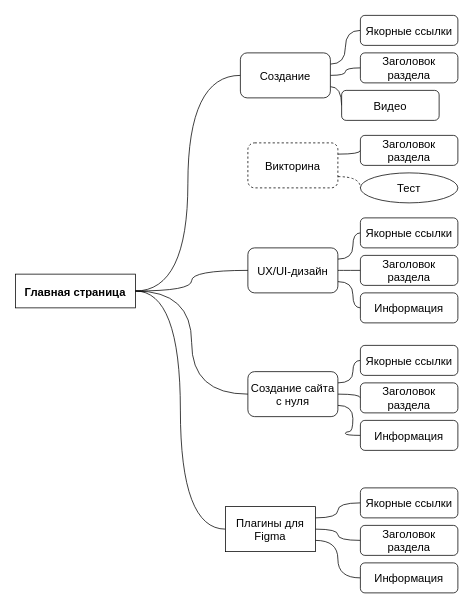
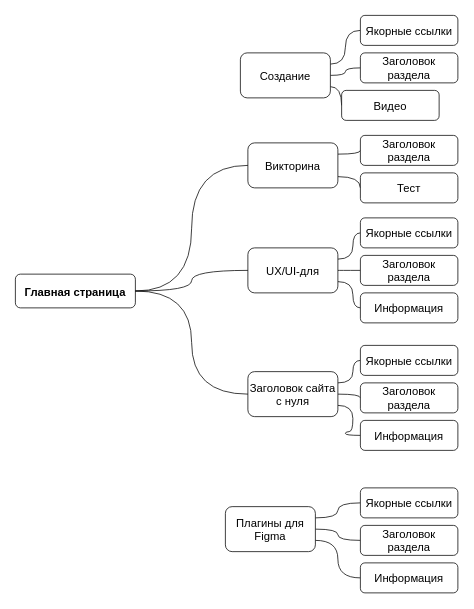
  <mxCell id="0" />
  <mxCell id="1" parent="0" />
- <mxCell id="2" style="edgeStyle=orthogonalEdgeStyle;rounded=0;orthogonalLoop=1;jettySize=auto;html=1;entryX=0;entryY=0.5;entryDx=0;entryDy=0;fontSize=15;curved=1;endArrow=none;endFill=0;" parent="1" source="4" target="19" edge="1"><mxGeometry relative="1" as="geometry" /></mxCell>
- <mxCell id="3" style="edgeStyle=orthogonalEdgeStyle;rounded=0;orthogonalLoop=1;jettySize=auto;html=1;exitX=1;exitY=0.5;exitDx=0;exitDy=0;entryX=0;entryY=0.5;entryDx=0;entryDy=0;curved=1;endArrow=none;endFill=0;" parent="1" source="4" target="26" edge="1"><mxGeometry relative="1" as="geometry" /></mxCell>
- <mxCell id="4" value="&lt;b&gt;&lt;font style=&quot;font-size: 15px&quot;&gt;Главная страница&lt;/font&gt;&lt;/b&gt;" style="whiteSpace=wrap;html=1;rounded=0;" parent="1" vertex="1"><mxGeometry x="20" y="365" width="160" height="45" as="geometry" /></mxCell>
+ <mxCell id="4" value="&lt;b&gt;&lt;font style=&quot;font-size: 15px&quot;&gt;Главная страница&lt;/font&gt;&lt;/b&gt;" style="rounded=1;whiteSpace=wrap;html=1;" parent="1" vertex="1"><mxGeometry x="20" y="365" width="160" height="45" as="geometry" /></mxCell>
  <mxCell id="5" style="edgeStyle=orthogonalEdgeStyle;curved=1;rounded=0;orthogonalLoop=1;jettySize=auto;html=1;exitX=1;exitY=0.25;exitDx=0;exitDy=0;entryX=0;entryY=0.5;entryDx=0;entryDy=0;endArrow=none;endFill=0;" edge="1" parent="1" source="7" target="39"><mxGeometry relative="1" as="geometry" /></mxCell>
- <mxCell id="6" style="edgeStyle=orthogonalEdgeStyle;curved=1;rounded=0;orthogonalLoop=1;jettySize=auto;html=1;exitX=1;exitY=0.75;exitDx=0;exitDy=0;entryX=0;entryY=0.5;entryDx=0;entryDy=0;endArrow=none;endFill=0;dashed=1;" edge="1" parent="1" source="7" target="40"><mxGeometry relative="1" as="geometry" /></mxCell>
- <mxCell id="7" value="Викторина" style="rounded=1;whiteSpace=wrap;html=1;fontSize=15;dashed=1;" parent="1" vertex="1"><mxGeometry x="330" y="190" width="120" height="60" as="geometry" /></mxCell>
+ <mxCell id="6" style="edgeStyle=orthogonalEdgeStyle;curved=1;rounded=0;orthogonalLoop=1;jettySize=auto;html=1;exitX=1;exitY=0.75;exitDx=0;exitDy=0;entryX=0;entryY=0.5;entryDx=0;entryDy=0;endArrow=none;endFill=0;" edge="1" parent="1" source="7" target="40"><mxGeometry relative="1" as="geometry" /></mxCell>
+ <mxCell id="7" value="Викторина" style="rounded=1;whiteSpace=wrap;html=1;fontSize=15;" parent="1" vertex="1"><mxGeometry x="330" y="190" width="120" height="60" as="geometry" /></mxCell>
  <mxCell id="8" style="edgeStyle=orthogonalEdgeStyle;curved=1;rounded=0;orthogonalLoop=1;jettySize=auto;html=1;exitX=1;exitY=0.25;exitDx=0;exitDy=0;entryX=0;entryY=0.5;entryDx=0;entryDy=0;endArrow=none;endFill=0;" edge="1" parent="1" source="11" target="36"><mxGeometry relative="1" as="geometry" /></mxCell>
  <mxCell id="9" style="edgeStyle=orthogonalEdgeStyle;curved=1;rounded=0;orthogonalLoop=1;jettySize=auto;html=1;exitX=1;exitY=0.5;exitDx=0;exitDy=0;entryX=0;entryY=0.5;entryDx=0;entryDy=0;endArrow=none;endFill=0;" edge="1" parent="1" source="11" target="37"><mxGeometry relative="1" as="geometry" /></mxCell>
  <mxCell id="10" style="edgeStyle=orthogonalEdgeStyle;curved=1;rounded=0;orthogonalLoop=1;jettySize=auto;html=1;exitX=1;exitY=0.75;exitDx=0;exitDy=0;entryX=0;entryY=0.5;entryDx=0;entryDy=0;endArrow=none;endFill=0;" edge="1" parent="1" source="11" target="38"><mxGeometry relative="1" as="geometry" /></mxCell>
- <mxCell id="11" value="UX/UI-дизайн" style="rounded=1;whiteSpace=wrap;html=1;fontSize=15;" parent="1" vertex="1"><mxGeometry x="330" y="330" width="120" height="60" as="geometry" /></mxCell>
+ <mxCell id="11" value="UX/UI-для" style="rounded=1;whiteSpace=wrap;html=1;fontSize=15;" parent="1" vertex="1"><mxGeometry x="330" y="330" width="120" height="60" as="geometry" /></mxCell>
  <mxCell id="12" style="edgeStyle=orthogonalEdgeStyle;curved=1;rounded=0;orthogonalLoop=1;jettySize=auto;html=1;exitX=1;exitY=0.25;exitDx=0;exitDy=0;endArrow=none;endFill=0;" edge="1" parent="1" source="15" target="33"><mxGeometry relative="1" as="geometry" /></mxCell>
  <mxCell id="13" style="edgeStyle=orthogonalEdgeStyle;curved=1;rounded=0;orthogonalLoop=1;jettySize=auto;html=1;exitX=1;exitY=0.5;exitDx=0;exitDy=0;entryX=0;entryY=0.5;entryDx=0;entryDy=0;endArrow=none;endFill=0;" edge="1" parent="1" source="15" target="34"><mxGeometry relative="1" as="geometry" /></mxCell>
  <mxCell id="14" style="edgeStyle=orthogonalEdgeStyle;curved=1;rounded=0;orthogonalLoop=1;jettySize=auto;html=1;exitX=1;exitY=0.75;exitDx=0;exitDy=0;entryX=0;entryY=0.5;entryDx=0;entryDy=0;endArrow=none;endFill=0;" edge="1" parent="1" source="15" target="35"><mxGeometry relative="1" as="geometry" /></mxCell>
- <mxCell id="15" value="Создание сайта с нуля" style="rounded=1;whiteSpace=wrap;html=1;fontSize=15;" parent="1" vertex="1"><mxGeometry x="330" y="495" width="120" height="60" as="geometry" /></mxCell>
+ <mxCell id="15" value="Заголовок сайта с нуля" style="rounded=1;whiteSpace=wrap;html=1;fontSize=15;" parent="1" vertex="1"><mxGeometry x="330" y="495" width="120" height="60" as="geometry" /></mxCell>
  <mxCell id="16" style="edgeStyle=orthogonalEdgeStyle;curved=1;rounded=0;orthogonalLoop=1;jettySize=auto;html=1;exitX=1;exitY=0.25;exitDx=0;exitDy=0;entryX=0;entryY=0.5;entryDx=0;entryDy=0;endArrow=none;endFill=0;" edge="1" parent="1" source="19" target="27"><mxGeometry relative="1" as="geometry" /></mxCell>
  <mxCell id="17" style="edgeStyle=orthogonalEdgeStyle;curved=1;rounded=0;orthogonalLoop=1;jettySize=auto;html=1;exitX=1;exitY=0.5;exitDx=0;exitDy=0;entryX=0;entryY=0.5;entryDx=0;entryDy=0;endArrow=none;endFill=0;" edge="1" parent="1" source="19" target="28"><mxGeometry relative="1" as="geometry" /></mxCell>
  <mxCell id="18" style="edgeStyle=orthogonalEdgeStyle;curved=1;rounded=0;orthogonalLoop=1;jettySize=auto;html=1;exitX=1;exitY=0.75;exitDx=0;exitDy=0;entryX=0;entryY=0.5;entryDx=0;entryDy=0;endArrow=none;endFill=0;" edge="1" parent="1" source="19" target="29"><mxGeometry relative="1" as="geometry" /></mxCell>
  <mxCell id="19" value="Создание" style="rounded=1;whiteSpace=wrap;html=1;fontSize=15;" parent="1" vertex="1"><mxGeometry x="320" y="70" width="120" height="60" as="geometry" /></mxCell>
+ <mxCell id="20" style="edgeStyle=orthogonalEdgeStyle;rounded=0;orthogonalLoop=1;jettySize=auto;html=1;entryX=0;entryY=0.5;entryDx=0;entryDy=0;fontSize=15;curved=1;endArrow=none;endFill=0;exitX=1;exitY=0.5;exitDx=0;exitDy=0;" parent="1" source="4" target="7" edge="1"><mxGeometry relative="1" as="geometry"><mxPoint x="200" y="485" as="sourcePoint" /><mxPoint x="330" y="275" as="targetPoint" /></mxGeometry></mxCell>
  <mxCell id="21" style="edgeStyle=orthogonalEdgeStyle;rounded=0;orthogonalLoop=1;jettySize=auto;html=1;entryX=0;entryY=0.5;entryDx=0;entryDy=0;fontSize=15;curved=1;endArrow=none;endFill=0;exitX=1;exitY=0.5;exitDx=0;exitDy=0;" parent="1" source="4" target="11" edge="1"><mxGeometry relative="1" as="geometry"><mxPoint x="210" y="430" as="sourcePoint" /><mxPoint x="340" y="220" as="targetPoint" /></mxGeometry></mxCell>
  <mxCell id="22" style="edgeStyle=orthogonalEdgeStyle;rounded=0;orthogonalLoop=1;jettySize=auto;html=1;entryX=0;entryY=0.5;entryDx=0;entryDy=0;fontSize=15;curved=1;endArrow=none;endFill=0;exitX=1;exitY=0.5;exitDx=0;exitDy=0;" parent="1" source="4" target="15" edge="1"><mxGeometry relative="1" as="geometry"><mxPoint x="190" y="540" as="sourcePoint" /><mxPoint x="320" y="330" as="targetPoint" /></mxGeometry></mxCell>
  <mxCell id="23" style="edgeStyle=orthogonalEdgeStyle;curved=1;rounded=0;orthogonalLoop=1;jettySize=auto;html=1;exitX=1;exitY=0.25;exitDx=0;exitDy=0;entryX=0;entryY=0.5;entryDx=0;entryDy=0;endArrow=none;endFill=0;" edge="1" parent="1" source="26" target="30"><mxGeometry relative="1" as="geometry" /></mxCell>
  <mxCell id="24" style="edgeStyle=orthogonalEdgeStyle;curved=1;rounded=0;orthogonalLoop=1;jettySize=auto;html=1;exitX=1;exitY=0.5;exitDx=0;exitDy=0;entryX=0;entryY=0.5;entryDx=0;entryDy=0;endArrow=none;endFill=0;" edge="1" parent="1" source="26" target="31"><mxGeometry relative="1" as="geometry" /></mxCell>
  <mxCell id="25" style="edgeStyle=orthogonalEdgeStyle;curved=1;rounded=0;orthogonalLoop=1;jettySize=auto;html=1;exitX=1;exitY=0.75;exitDx=0;exitDy=0;entryX=0;entryY=0.5;entryDx=0;entryDy=0;endArrow=none;endFill=0;" edge="1" parent="1" source="26" target="32"><mxGeometry relative="1" as="geometry" /></mxCell>
- <mxCell id="26" value="Плагины для Figma" style="whiteSpace=wrap;html=1;fontSize=15;rounded=0;" parent="1" vertex="1"><mxGeometry x="300" y="675" width="120" height="60" as="geometry" /></mxCell>
+ <mxCell id="26" value="Плагины для Figma" style="rounded=1;whiteSpace=wrap;html=1;fontSize=15;" parent="1" vertex="1"><mxGeometry x="300" y="675" width="120" height="60" as="geometry" /></mxCell>
  <mxCell id="27" value="Якорные ссылки" style="rounded=1;whiteSpace=wrap;html=1;fontSize=15;" vertex="1" parent="1"><mxGeometry x="480" y="20" width="130" height="40" as="geometry" /></mxCell>
  <mxCell id="28" value="Заголовок раздела" style="rounded=1;whiteSpace=wrap;html=1;fontSize=15;" vertex="1" parent="1"><mxGeometry x="480" y="70" width="130" height="40" as="geometry" /></mxCell>
  <mxCell id="29" value="Видео" style="rounded=1;whiteSpace=wrap;html=1;fontSize=15;" vertex="1" parent="1"><mxGeometry x="455" y="120" width="130" height="40" as="geometry" /></mxCell>
  <mxCell id="30" value="Якорные ссылки" style="rounded=1;whiteSpace=wrap;html=1;fontSize=15;" vertex="1" parent="1"><mxGeometry x="480" y="650" width="130" height="40" as="geometry" /></mxCell>
  <mxCell id="31" value="Заголовок раздела" style="rounded=1;whiteSpace=wrap;html=1;fontSize=15;" vertex="1" parent="1"><mxGeometry x="480" y="700" width="130" height="40" as="geometry" /></mxCell>
  <mxCell id="32" value="Информация" style="rounded=1;whiteSpace=wrap;html=1;fontSize=15;" vertex="1" parent="1"><mxGeometry x="480" y="750" width="130" height="40" as="geometry" /></mxCell>
  <mxCell id="33" value="Якорные ссылки" style="rounded=1;whiteSpace=wrap;html=1;fontSize=15;" vertex="1" parent="1"><mxGeometry x="480" y="460" width="130" height="40" as="geometry" /></mxCell>
  <mxCell id="34" value="Заголовок раздела" style="rounded=1;whiteSpace=wrap;html=1;fontSize=15;" vertex="1" parent="1"><mxGeometry x="480" y="510" width="130" height="40" as="geometry" /></mxCell>
  <mxCell id="35" value="Информация" style="rounded=1;whiteSpace=wrap;html=1;fontSize=15;" vertex="1" parent="1"><mxGeometry x="480" y="560" width="130" height="40" as="geometry" /></mxCell>
  <mxCell id="36" value="Якорные ссылки" style="rounded=1;whiteSpace=wrap;html=1;fontSize=15;" vertex="1" parent="1"><mxGeometry x="480" y="290" width="130" height="40" as="geometry" /></mxCell>
  <mxCell id="37" value="Заголовок раздела" style="rounded=1;whiteSpace=wrap;html=1;fontSize=15;" vertex="1" parent="1"><mxGeometry x="480" y="340" width="130" height="40" as="geometry" /></mxCell>
  <mxCell id="38" value="Информация" style="rounded=1;whiteSpace=wrap;html=1;fontSize=15;" vertex="1" parent="1"><mxGeometry x="480" y="390" width="130" height="40" as="geometry" /></mxCell>
  <mxCell id="39" value="Заголовок раздела" style="rounded=1;whiteSpace=wrap;html=1;fontSize=15;" vertex="1" parent="1"><mxGeometry x="480" y="180" width="130" height="40" as="geometry" /></mxCell>
- <mxCell id="40" value="Тест" style="ellipse;whiteSpace=wrap;html=1;fontSize=15;" vertex="1" parent="1"><mxGeometry x="480" y="230" width="130" height="40" as="geometry" /></mxCell>
+ <mxCell id="40" value="Тест" style="rounded=1;whiteSpace=wrap;html=1;fontSize=15;" vertex="1" parent="1"><mxGeometry x="480" y="230" width="130" height="40" as="geometry" /></mxCell>
